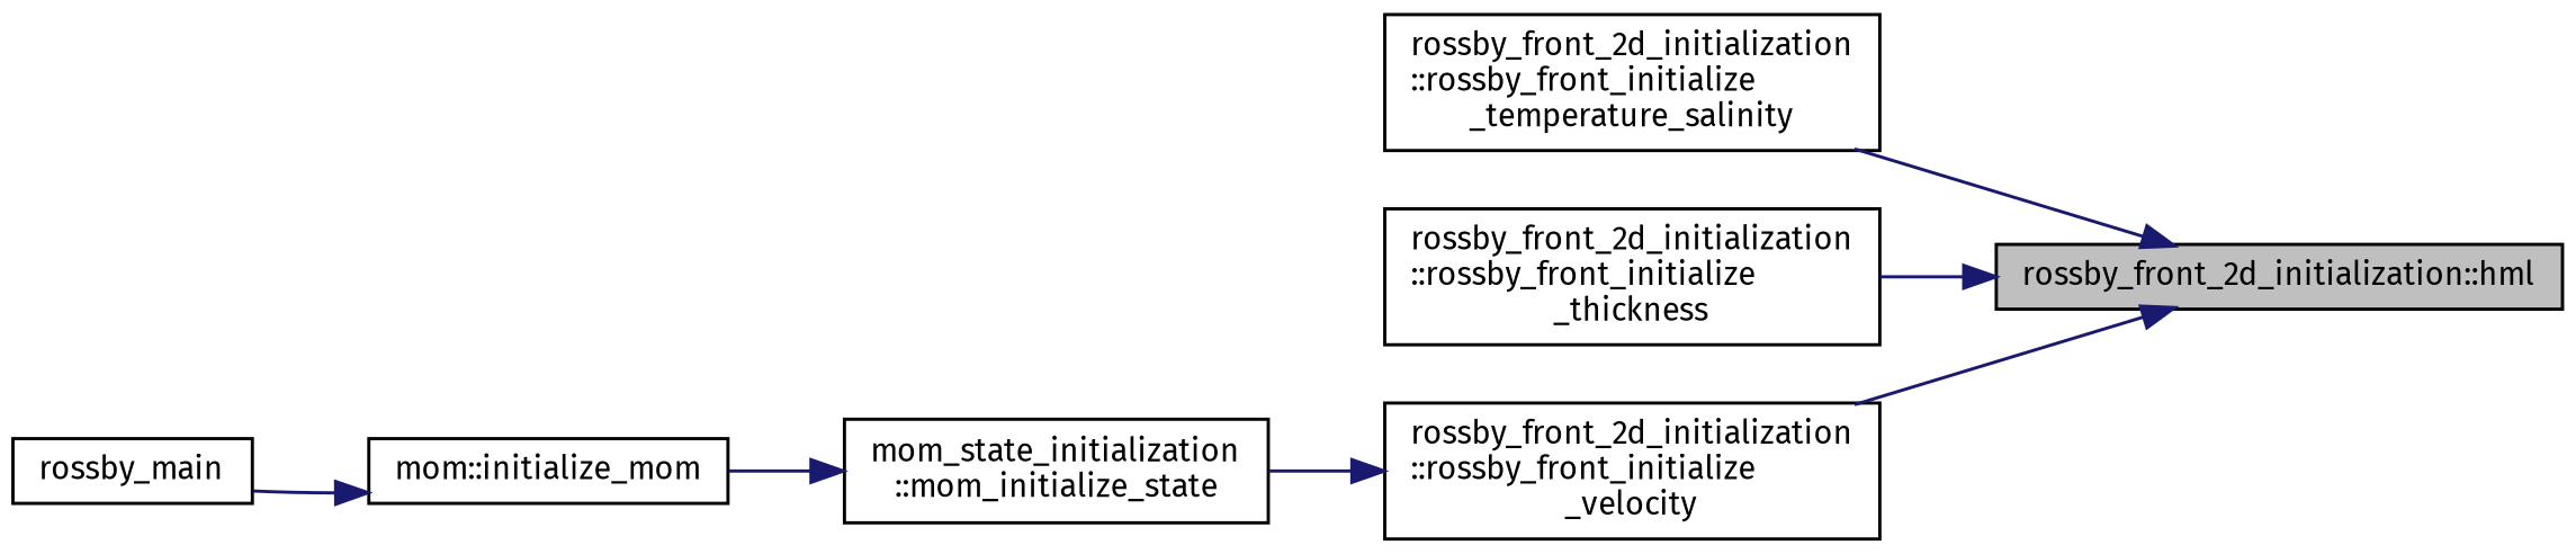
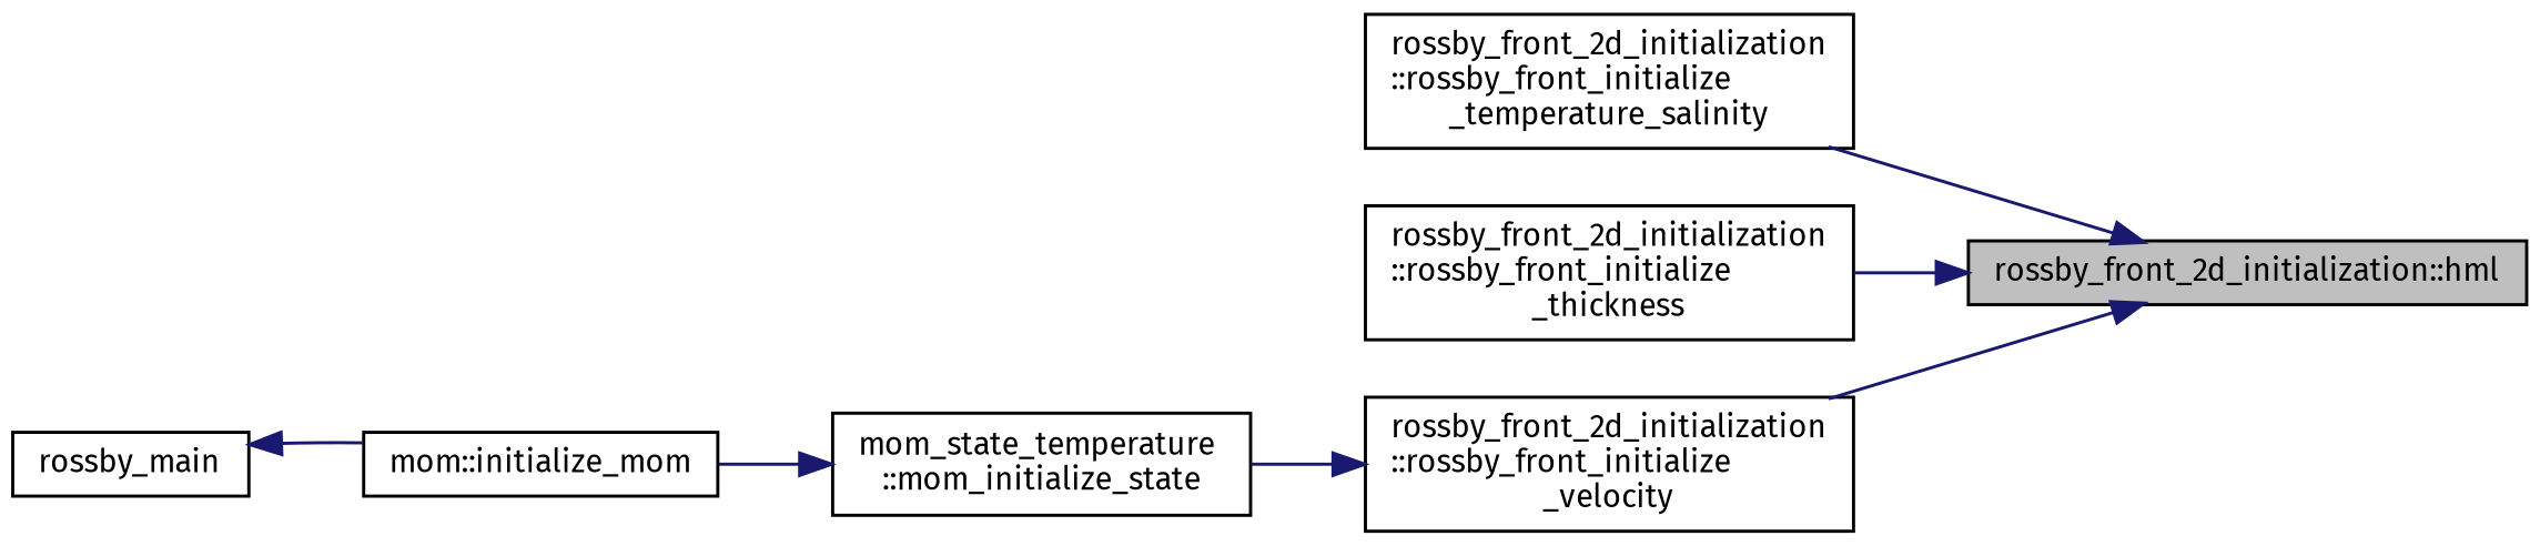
  digraph {
    fontname="Fira Sans"
    rankdir=RL
    node [color=black fillcolor=white fontname="Fira Sans" fontsize=10 shape=record style=filled]
    edge [color=midnightblue dir=back fontname="Fira Sans" fontsize=10 labelfontname=Helvetica labelfontsize=10 style=solid]
    n1 [fillcolor=grey75 fontcolor=black height=0.2 label="rossby_front_2d_initialization::hml" width=0.4]
    n2 [height=0.2 label="rossby_front_2d_initialization\l::rossby_front_initialize\l_temperature_salinity" width=0.4]
    n3 [height=0.2 label="rossby_front_2d_initialization\l::rossby_front_initialize\l_thickness" width=0.4]
    n4 [height=0.2 label="rossby_front_2d_initialization\l::rossby_front_initialize\l_velocity" width=0.4]
-   n5 [height=0.2 label="mom_state_initialization\l::mom_initialize_state" width=0.4]
+   n5 [height=0.2 label="mom_state_temperature\l::mom_initialize_state" width=0.4]
    n6 [height=0.2 label="mom::initialize_mom" width=0.4]
    n7 [height=0.2 label=rossby_main width=0.4]
    n1 -> n2
    n1 -> n3
    n1 -> n4
    n4 -> n5
    n5 -> n6
-   n6 -> n7
+   n7 -> n6
  }
